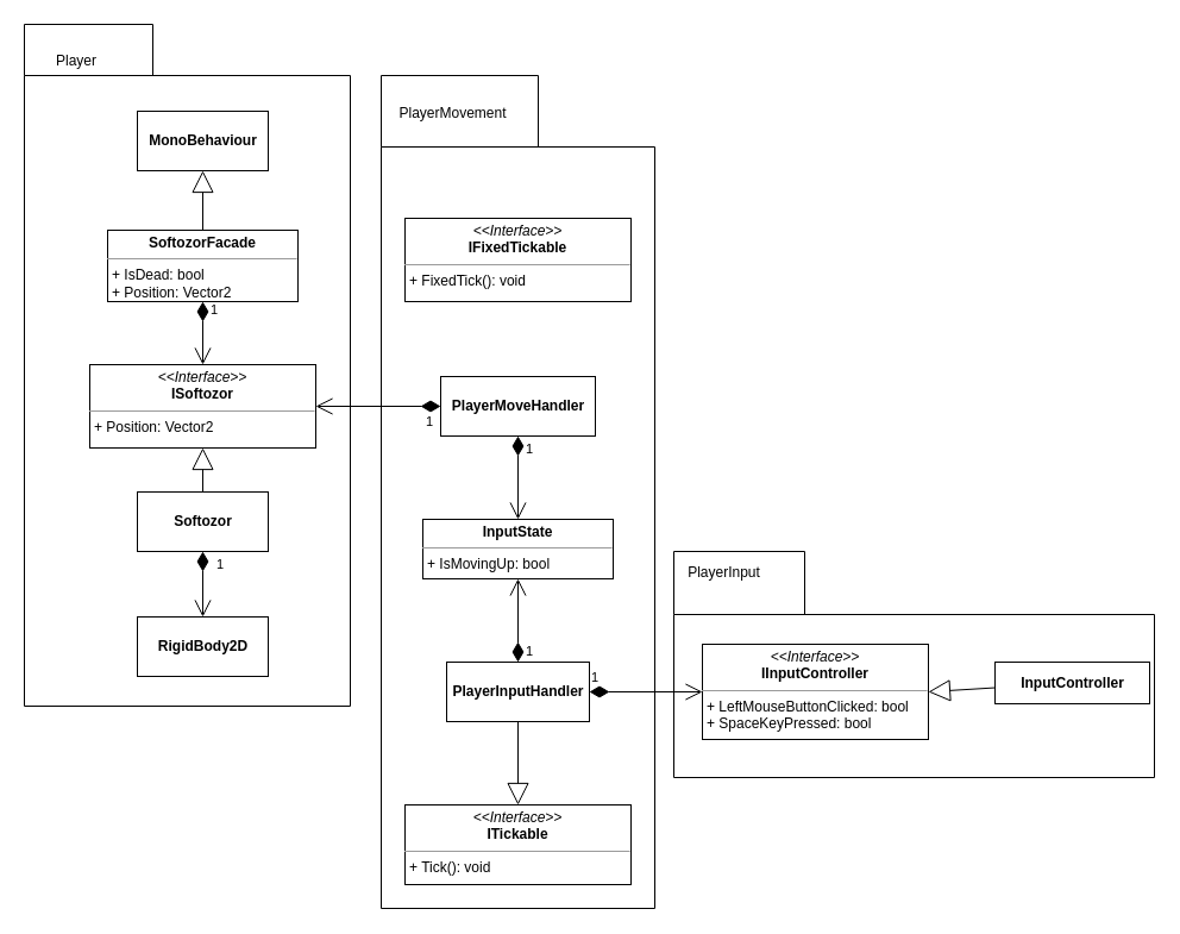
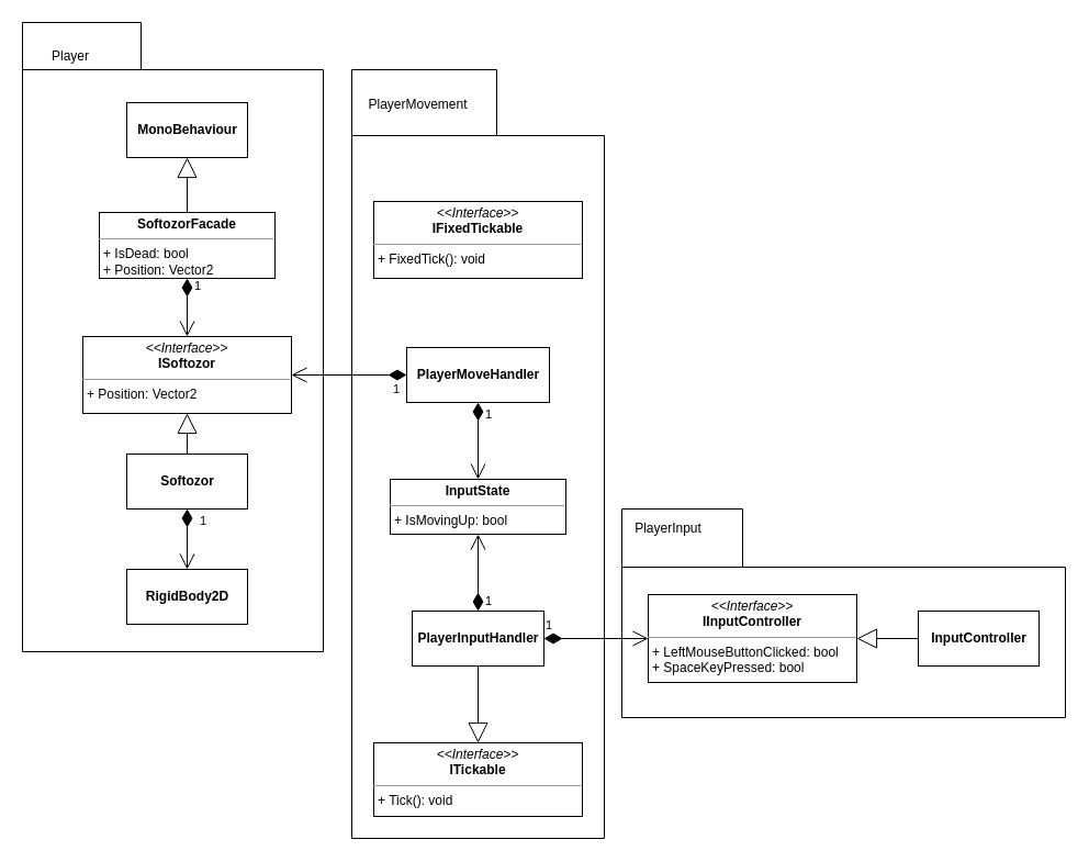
  <mxCell id="0" />
  <mxCell id="1" parent="0" />
  <mxCell id="2" value="" style="group" vertex="1" connectable="0" parent="1"><mxGeometry x="20" y="20" width="274" height="573" as="geometry" /></mxCell>
  <mxCell id="3" value="" style="shape=folder;fontStyle=1;spacingTop=10;tabWidth=108;tabHeight=43;tabPosition=left;html=1;" vertex="1" parent="2"><mxGeometry width="274" height="573" as="geometry" /></mxCell>
  <mxCell id="4" value="Player" style="text;html=1;strokeColor=none;fillColor=none;align=center;verticalAlign=middle;whiteSpace=wrap;rounded=0;" vertex="1" parent="2"><mxGeometry x="24" y="15.486" width="40" height="30.973" as="geometry" /></mxCell>
  <mxCell id="5" value="" style="group" vertex="1" connectable="0" parent="1"><mxGeometry x="566" y="463" width="404" height="190" as="geometry" /></mxCell>
  <mxCell id="6" value="" style="shape=folder;fontStyle=1;spacingTop=10;tabWidth=110;tabHeight=53;tabPosition=left;html=1;" vertex="1" parent="5"><mxGeometry width="404" height="190" as="geometry" /></mxCell>
  <mxCell id="7" value="PlayerInput" style="text;html=1;strokeColor=none;fillColor=none;align=center;verticalAlign=middle;whiteSpace=wrap;rounded=0;" vertex="1" parent="5"><mxGeometry x="11.97" y="12.141" width="60.6" height="12.141" as="geometry" /></mxCell>
  <mxCell id="8" value="" style="group" vertex="1" connectable="0" parent="1"><mxGeometry x="320" y="63" width="230" height="700" as="geometry" /></mxCell>
  <mxCell id="9" value="" style="shape=folder;fontStyle=1;spacingTop=10;tabWidth=132;tabHeight=60;tabPosition=left;html=1;" vertex="1" parent="8"><mxGeometry width="230" height="700" as="geometry" /></mxCell>
  <mxCell id="10" value="PlayerMovement" style="text;html=1;strokeColor=none;fillColor=none;align=center;verticalAlign=middle;whiteSpace=wrap;rounded=0;" vertex="1" parent="8"><mxGeometry x="34.759" y="15.818" width="51.111" height="31.818" as="geometry" /></mxCell>
  <mxCell id="11" value="&lt;b&gt;MonoBehaviour&lt;/b&gt;" style="html=1;" parent="1" vertex="1"><mxGeometry x="115" y="93" width="110" height="50" as="geometry" /></mxCell>
  <mxCell id="12" value="&lt;p style=&quot;margin: 0px ; margin-top: 4px ; text-align: center&quot;&gt;&lt;b&gt;SoftozorFacade&lt;/b&gt;&lt;/p&gt;&lt;hr size=&quot;1&quot;&gt;&lt;p style=&quot;margin: 0px ; margin-left: 4px&quot;&gt;+ IsDead: bool&lt;/p&gt;&lt;p style=&quot;margin: 0px ; margin-left: 4px&quot;&gt;+ Position: Vector2&lt;/p&gt;&lt;hr size=&quot;1&quot;&gt;&lt;p style=&quot;margin: 0px ; margin-left: 4px&quot;&gt;+ method(): Type&lt;/p&gt;" style="verticalAlign=top;align=left;overflow=fill;fontSize=12;fontFamily=Helvetica;html=1;" parent="1" vertex="1"><mxGeometry x="90" y="193" width="160" height="60" as="geometry" /></mxCell>
  <mxCell id="13" value="&lt;b&gt;Softozor&lt;/b&gt;" style="html=1;" parent="1" vertex="1"><mxGeometry x="115" y="413" width="110" height="50" as="geometry" /></mxCell>
  <mxCell id="14" value="&lt;p style=&quot;margin: 0px ; margin-top: 4px ; text-align: center&quot;&gt;&lt;i&gt;&amp;lt;&amp;lt;Interface&amp;gt;&amp;gt;&lt;/i&gt;&lt;br&gt;&lt;b&gt;ISoftozor&lt;/b&gt;&lt;/p&gt;&lt;hr size=&quot;1&quot;&gt;&lt;p style=&quot;margin: 0px ; margin-left: 4px&quot;&gt;+ Position: Vector2&lt;/p&gt;&lt;p style=&quot;margin: 0px ; margin-left: 4px&quot;&gt;&lt;br&gt;&lt;/p&gt;" style="verticalAlign=top;align=left;overflow=fill;fontSize=12;fontFamily=Helvetica;html=1;" parent="1" vertex="1"><mxGeometry x="75" y="306" width="190" height="70" as="geometry" /></mxCell>
  <mxCell id="15" value="&lt;b&gt;RigidBody2D&lt;/b&gt;" style="html=1;" parent="1" vertex="1"><mxGeometry x="115" y="518" width="110" height="50" as="geometry" /></mxCell>
  <mxCell id="16" value="" style="endArrow=block;endSize=16;endFill=0;html=1;" parent="1" source="12" target="11" edge="1"><mxGeometry width="160" relative="1" as="geometry"><mxPoint x="170" y="13" as="sourcePoint" /><mxPoint x="170" y="13" as="targetPoint" /></mxGeometry></mxCell>
  <mxCell id="17" value="1" style="endArrow=open;html=1;endSize=12;startArrow=diamondThin;startSize=14;startFill=1;edgeStyle=orthogonalEdgeStyle;align=left;verticalAlign=bottom;entryX=0.5;entryY=0;entryDx=0;entryDy=0;" parent="1" source="12" target="14" edge="1"><mxGeometry y="12" relative="1" as="geometry"><mxPoint x="170" y="253" as="sourcePoint" /><mxPoint x="140" y="303" as="targetPoint" /><mxPoint x="-7" y="-11" as="offset" /></mxGeometry></mxCell>
  <mxCell id="18" value="1" style="endArrow=open;html=1;endSize=12;startArrow=diamondThin;startSize=14;startFill=1;edgeStyle=orthogonalEdgeStyle;align=left;verticalAlign=bottom;entryX=0.5;entryY=0;entryDx=0;entryDy=0;" parent="1" source="13" target="15" edge="1"><mxGeometry x="-0.273" y="10" relative="1" as="geometry"><mxPoint x="225" y="343" as="sourcePoint" /><mxPoint x="385" y="343" as="targetPoint" /><mxPoint as="offset" /></mxGeometry></mxCell>
  <mxCell id="19" value="" style="endArrow=block;endSize=16;endFill=0;html=1;entryX=0.5;entryY=1;entryDx=0;entryDy=0;" parent="1" source="13" target="14" edge="1"><mxGeometry width="160" relative="1" as="geometry"><mxPoint x="170" y="366" as="sourcePoint" /><mxPoint x="170" y="526" as="targetPoint" /></mxGeometry></mxCell>
  <mxCell id="20" value="&lt;b&gt;PlayerMoveHandler&lt;/b&gt;" style="html=1;" vertex="1" parent="1"><mxGeometry x="370" y="316" width="130" height="50" as="geometry" /></mxCell>
  <mxCell id="21" value="&lt;p style=&quot;margin: 0px ; margin-top: 4px ; text-align: center&quot;&gt;&lt;i&gt;&amp;lt;&amp;lt;Interface&amp;gt;&amp;gt;&lt;/i&gt;&lt;br&gt;&lt;b&gt;IFixedTickable&lt;/b&gt;&lt;/p&gt;&lt;hr size=&quot;1&quot;&gt;&lt;p style=&quot;margin: 0px ; margin-left: 4px&quot;&gt;&lt;/p&gt;&lt;p style=&quot;margin: 0px ; margin-left: 4px&quot;&gt;+ FixedTick(): void&lt;br&gt;&lt;br&gt;&lt;/p&gt;" style="verticalAlign=top;align=left;overflow=fill;fontSize=12;fontFamily=Helvetica;html=1;" vertex="1" parent="1"><mxGeometry x="340" y="183" width="190" height="70" as="geometry" /></mxCell>
  <mxCell id="22" value="1" style="endArrow=open;html=1;endSize=12;startArrow=diamondThin;startSize=14;startFill=1;edgeStyle=orthogonalEdgeStyle;align=left;verticalAlign=bottom;entryX=1;entryY=0.5;entryDx=0;entryDy=0;" edge="1" parent="1" source="20" target="14"><mxGeometry x="-0.724" y="22" relative="1" as="geometry"><mxPoint x="210" y="341" as="sourcePoint" /><mxPoint x="250" y="323" as="targetPoint" /><mxPoint as="offset" /></mxGeometry></mxCell>
  <mxCell id="23" value="&lt;p style=&quot;margin: 0px ; margin-top: 4px ; text-align: center&quot;&gt;&lt;b&gt;InputState&lt;/b&gt;&lt;/p&gt;&lt;hr size=&quot;1&quot;&gt;&lt;p style=&quot;margin: 0px ; margin-left: 4px&quot;&gt;+ IsMovingUp: bool&lt;/p&gt;" style="verticalAlign=top;align=left;overflow=fill;fontSize=12;fontFamily=Helvetica;html=1;" vertex="1" parent="1"><mxGeometry x="355" y="436" width="160" height="50" as="geometry" /></mxCell>
  <mxCell id="24" value="1" style="endArrow=open;html=1;endSize=12;startArrow=diamondThin;startSize=14;startFill=1;edgeStyle=orthogonalEdgeStyle;align=left;verticalAlign=bottom;entryX=0.5;entryY=0;entryDx=0;entryDy=0;" edge="1" parent="1" source="20" target="23"><mxGeometry x="-0.432" y="5" relative="1" as="geometry"><mxPoint x="435" y="366" as="sourcePoint" /><mxPoint x="435" y="526" as="targetPoint" /><mxPoint as="offset" /></mxGeometry></mxCell>
  <mxCell id="25" value="&lt;b&gt;PlayerInputHandler&lt;/b&gt;" style="html=1;" vertex="1" parent="1"><mxGeometry x="375" y="556" width="120" height="50" as="geometry" /></mxCell>
  <mxCell id="26" value="&lt;p style=&quot;margin: 0px ; margin-top: 4px ; text-align: center&quot;&gt;&lt;i&gt;&amp;lt;&amp;lt;Interface&amp;gt;&amp;gt;&lt;/i&gt;&lt;br&gt;&lt;b&gt;ITickable&lt;/b&gt;&lt;/p&gt;&lt;hr size=&quot;1&quot;&gt;&lt;p style=&quot;margin: 0px ; margin-left: 4px&quot;&gt;&lt;/p&gt;&lt;p style=&quot;margin: 0px ; margin-left: 4px&quot;&gt;+ Tick(): void&lt;br&gt;&lt;br&gt;&lt;/p&gt;" style="verticalAlign=top;align=left;overflow=fill;fontSize=12;fontFamily=Helvetica;html=1;" vertex="1" parent="1"><mxGeometry x="340" y="676" width="190" height="67" as="geometry" /></mxCell>
  <mxCell id="27" value="" style="endArrow=block;endSize=16;endFill=0;html=1;entryX=0.5;entryY=0;entryDx=0;entryDy=0;" edge="1" parent="1" source="25" target="26"><mxGeometry width="160" relative="1" as="geometry"><mxPoint x="435" y="606" as="sourcePoint" /><mxPoint x="435" y="766" as="targetPoint" /></mxGeometry></mxCell>
  <mxCell id="28" value="1" style="endArrow=open;html=1;endSize=12;startArrow=diamondThin;startSize=14;startFill=1;edgeStyle=orthogonalEdgeStyle;align=left;verticalAlign=bottom;entryX=0.5;entryY=1;entryDx=0;entryDy=0;" edge="1" parent="1" source="25" target="23"><mxGeometry x="-1" y="-5" relative="1" as="geometry"><mxPoint x="435" y="396" as="sourcePoint" /><mxPoint x="435" y="396" as="targetPoint" /><mxPoint as="offset" /></mxGeometry></mxCell>
- <mxCell id="29" value="&lt;b&gt;InputController&lt;/b&gt;" style="html=1;" vertex="1" parent="1"><mxGeometry x="836" y="556" width="130" height="35" as="geometry" /></mxCell>
+ <mxCell id="29" value="&lt;b&gt;InputController&lt;/b&gt;" style="html=1;" vertex="1" parent="1"><mxGeometry x="836" y="556" width="110" height="50" as="geometry" /></mxCell>
  <mxCell id="30" value="&lt;p style=&quot;margin: 0px ; margin-top: 4px ; text-align: center&quot;&gt;&lt;i&gt;&amp;lt;&amp;lt;Interface&amp;gt;&amp;gt;&lt;/i&gt;&lt;br&gt;&lt;b&gt;IInputController&lt;/b&gt;&lt;/p&gt;&lt;hr size=&quot;1&quot;&gt;&lt;p style=&quot;margin: 0px ; margin-left: 4px&quot;&gt;+ LeftMouseButtonClicked: bool&lt;br&gt;+ SpaceKeyPressed: bool&lt;/p&gt;" style="verticalAlign=top;align=left;overflow=fill;fontSize=12;fontFamily=Helvetica;html=1;" vertex="1" parent="1"><mxGeometry x="590" y="541" width="190" height="80" as="geometry" /></mxCell>
  <mxCell id="31" value="" style="endArrow=block;endSize=16;endFill=0;html=1;entryX=1;entryY=0.5;entryDx=0;entryDy=0;" edge="1" parent="1" source="29" target="30"><mxGeometry width="160" relative="1" as="geometry"><mxPoint x="690" y="581" as="sourcePoint" /><mxPoint x="850" y="581" as="targetPoint" /></mxGeometry></mxCell>
  <mxCell id="32" value="1" style="endArrow=open;html=1;endSize=12;startArrow=diamondThin;startSize=14;startFill=1;edgeStyle=orthogonalEdgeStyle;align=left;verticalAlign=bottom;entryX=0;entryY=0.5;entryDx=0;entryDy=0;" edge="1" parent="1" source="25" target="30"><mxGeometry x="-1" y="3" relative="1" as="geometry"><mxPoint x="495" y="581" as="sourcePoint" /><mxPoint x="550" y="543" as="targetPoint" /></mxGeometry></mxCell>
